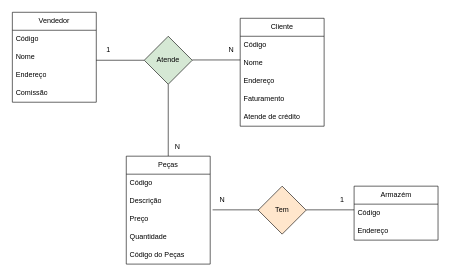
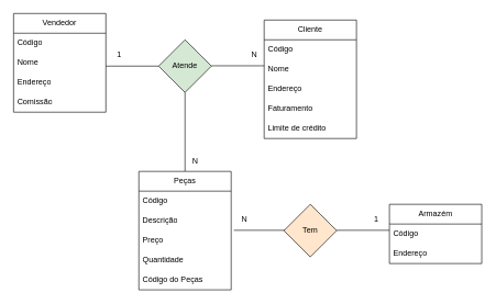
  <mxCell id="0" />
  <mxCell id="1" parent="0" />
  <mxCell id="2" value="Vendedor" style="swimlane;fontStyle=0;childLayout=stackLayout;horizontal=1;startSize=30;horizontalStack=0;resizeParent=1;resizeParentMax=0;resizeLast=0;collapsible=1;marginBottom=0;whiteSpace=wrap;html=1;" parent="1" vertex="1"><mxGeometry x="20" y="20" width="140" height="150" as="geometry" /></mxCell>
  <mxCell id="3" value="Código" style="text;strokeColor=none;fillColor=none;align=left;verticalAlign=middle;spacingLeft=4;spacingRight=4;overflow=hidden;points=[[0,0.5],[1,0.5]];portConstraint=eastwest;rotatable=0;whiteSpace=wrap;html=1;" parent="2" vertex="1"><mxGeometry y="30" width="140" height="30" as="geometry" /></mxCell>
  <mxCell id="4" value="Nome" style="text;strokeColor=none;fillColor=none;align=left;verticalAlign=middle;spacingLeft=4;spacingRight=4;overflow=hidden;points=[[0,0.5],[1,0.5]];portConstraint=eastwest;rotatable=0;whiteSpace=wrap;html=1;" parent="2" vertex="1"><mxGeometry y="60" width="140" height="30" as="geometry" /></mxCell>
  <mxCell id="5" value="Endereço" style="text;strokeColor=none;fillColor=none;align=left;verticalAlign=middle;spacingLeft=4;spacingRight=4;overflow=hidden;points=[[0,0.5],[1,0.5]];portConstraint=eastwest;rotatable=0;whiteSpace=wrap;html=1;" parent="2" vertex="1"><mxGeometry y="90" width="140" height="30" as="geometry" /></mxCell>
  <mxCell id="6" value="Comissão" style="text;strokeColor=none;fillColor=none;align=left;verticalAlign=middle;spacingLeft=4;spacingRight=4;overflow=hidden;points=[[0,0.5],[1,0.5]];portConstraint=eastwest;rotatable=0;whiteSpace=wrap;html=1;" parent="2" vertex="1"><mxGeometry y="120" width="140" height="30" as="geometry" /></mxCell>
  <mxCell id="7" value="" style="endArrow=none;html=1;rounded=0;" parent="1" edge="1"><mxGeometry width="50" height="50" relative="1" as="geometry"><mxPoint x="160" y="100" as="sourcePoint" /><mxPoint x="240" y="100" as="targetPoint" /></mxGeometry></mxCell>
  <mxCell id="8" value="Atende" style="rhombus;whiteSpace=wrap;html=1;fillColor=#d5e8d4;" parent="1" vertex="1"><mxGeometry x="240" y="60" width="80" height="80" as="geometry" /></mxCell>
  <mxCell id="9" value="" style="endArrow=none;html=1;rounded=0;" parent="1" edge="1"><mxGeometry width="50" height="50" relative="1" as="geometry"><mxPoint x="320" y="99.5" as="sourcePoint" /><mxPoint x="400" y="99.5" as="targetPoint" /></mxGeometry></mxCell>
  <mxCell id="10" value="Cliente" style="swimlane;fontStyle=0;childLayout=stackLayout;horizontal=1;startSize=30;horizontalStack=0;resizeParent=1;resizeParentMax=0;resizeLast=0;collapsible=1;marginBottom=0;whiteSpace=wrap;html=1;" parent="1" vertex="1"><mxGeometry x="400" y="30" width="140" height="180" as="geometry" /></mxCell>
  <mxCell id="11" value="Código" style="text;strokeColor=none;fillColor=none;align=left;verticalAlign=middle;spacingLeft=4;spacingRight=4;overflow=hidden;points=[[0,0.5],[1,0.5]];portConstraint=eastwest;rotatable=0;whiteSpace=wrap;html=1;" parent="10" vertex="1"><mxGeometry y="30" width="140" height="30" as="geometry" /></mxCell>
  <mxCell id="12" value="Nome" style="text;strokeColor=none;fillColor=none;align=left;verticalAlign=middle;spacingLeft=4;spacingRight=4;overflow=hidden;points=[[0,0.5],[1,0.5]];portConstraint=eastwest;rotatable=0;whiteSpace=wrap;html=1;" parent="10" vertex="1"><mxGeometry y="60" width="140" height="30" as="geometry" /></mxCell>
  <mxCell id="13" value="Endereço" style="text;strokeColor=none;fillColor=none;align=left;verticalAlign=middle;spacingLeft=4;spacingRight=4;overflow=hidden;points=[[0,0.5],[1,0.5]];portConstraint=eastwest;rotatable=0;whiteSpace=wrap;html=1;" parent="10" vertex="1"><mxGeometry y="90" width="140" height="30" as="geometry" /></mxCell>
  <mxCell id="14" value="Faturamento" style="text;strokeColor=none;fillColor=none;align=left;verticalAlign=middle;spacingLeft=4;spacingRight=4;overflow=hidden;points=[[0,0.5],[1,0.5]];portConstraint=eastwest;rotatable=0;whiteSpace=wrap;html=1;" parent="10" vertex="1"><mxGeometry y="120" width="140" height="30" as="geometry" /></mxCell>
- <mxCell id="15" value="Atende de crédito" style="text;strokeColor=none;fillColor=none;align=left;verticalAlign=middle;spacingLeft=4;spacingRight=4;overflow=hidden;points=[[0,0.5],[1,0.5]];portConstraint=eastwest;rotatable=0;whiteSpace=wrap;html=1;" parent="10" vertex="1"><mxGeometry y="150" width="140" height="30" as="geometry" /></mxCell>
+ <mxCell id="15" value="Limite de crédito" style="text;strokeColor=none;fillColor=none;align=left;verticalAlign=middle;spacingLeft=4;spacingRight=4;overflow=hidden;points=[[0,0.5],[1,0.5]];portConstraint=eastwest;rotatable=0;whiteSpace=wrap;html=1;" parent="10" vertex="1"><mxGeometry y="150" width="140" height="30" as="geometry" /></mxCell>
  <mxCell id="16" value="" style="endArrow=none;html=1;rounded=0;entryX=0.5;entryY=1;entryDx=0;entryDy=0;" parent="1" target="8" edge="1"><mxGeometry width="50" height="50" relative="1" as="geometry"><mxPoint x="280" y="260" as="sourcePoint" /><mxPoint x="420" y="280" as="targetPoint" /></mxGeometry></mxCell>
  <mxCell id="17" value="Peças" style="swimlane;fontStyle=0;childLayout=stackLayout;horizontal=1;startSize=30;horizontalStack=0;resizeParent=1;resizeParentMax=0;resizeLast=0;collapsible=1;marginBottom=0;whiteSpace=wrap;html=1;" parent="1" vertex="1"><mxGeometry x="210" y="260" width="140" height="180" as="geometry" /></mxCell>
  <mxCell id="18" value="Código" style="text;strokeColor=none;fillColor=none;align=left;verticalAlign=middle;spacingLeft=4;spacingRight=4;overflow=hidden;points=[[0,0.5],[1,0.5]];portConstraint=eastwest;rotatable=0;whiteSpace=wrap;html=1;" parent="17" vertex="1"><mxGeometry y="30" width="140" height="30" as="geometry" /></mxCell>
  <mxCell id="19" value="Descrição" style="text;strokeColor=none;fillColor=none;align=left;verticalAlign=middle;spacingLeft=4;spacingRight=4;overflow=hidden;points=[[0,0.5],[1,0.5]];portConstraint=eastwest;rotatable=0;whiteSpace=wrap;html=1;" parent="17" vertex="1"><mxGeometry y="60" width="140" height="30" as="geometry" /></mxCell>
  <mxCell id="20" value="Preço" style="text;strokeColor=none;fillColor=none;align=left;verticalAlign=middle;spacingLeft=4;spacingRight=4;overflow=hidden;points=[[0,0.5],[1,0.5]];portConstraint=eastwest;rotatable=0;whiteSpace=wrap;html=1;" parent="17" vertex="1"><mxGeometry y="90" width="140" height="30" as="geometry" /></mxCell>
  <mxCell id="21" value="Quantidade" style="text;strokeColor=none;fillColor=none;align=left;verticalAlign=middle;spacingLeft=4;spacingRight=4;overflow=hidden;points=[[0,0.5],[1,0.5]];portConstraint=eastwest;rotatable=0;whiteSpace=wrap;html=1;" parent="17" vertex="1"><mxGeometry y="120" width="140" height="30" as="geometry" /></mxCell>
  <mxCell id="22" value="Código do Peças " style="text;strokeColor=none;fillColor=none;align=left;verticalAlign=middle;spacingLeft=4;spacingRight=4;overflow=hidden;points=[[0,0.5],[1,0.5]];portConstraint=eastwest;rotatable=0;whiteSpace=wrap;html=1;" parent="17" vertex="1"><mxGeometry y="150" width="140" height="30" as="geometry" /></mxCell>
  <mxCell id="23" value="" style="endArrow=none;html=1;rounded=0;" parent="1" edge="1"><mxGeometry width="50" height="50" relative="1" as="geometry"><mxPoint x="354" y="349.5" as="sourcePoint" /><mxPoint x="434" y="349.5" as="targetPoint" /></mxGeometry></mxCell>
  <mxCell id="24" value="Tem" style="rhombus;whiteSpace=wrap;html=1;fillColor=#ffe6cc;" parent="1" vertex="1"><mxGeometry x="430" y="310" width="80" height="80" as="geometry" /></mxCell>
  <mxCell id="25" value="Armazém" style="swimlane;fontStyle=0;childLayout=stackLayout;horizontal=1;startSize=30;horizontalStack=0;resizeParent=1;resizeParentMax=0;resizeLast=0;collapsible=1;marginBottom=0;whiteSpace=wrap;html=1;" parent="1" vertex="1"><mxGeometry x="590" y="310" width="140" height="90" as="geometry" /></mxCell>
  <mxCell id="26" value="Código" style="text;strokeColor=none;fillColor=none;align=left;verticalAlign=middle;spacingLeft=4;spacingRight=4;overflow=hidden;points=[[0,0.5],[1,0.5]];portConstraint=eastwest;rotatable=0;whiteSpace=wrap;html=1;" parent="25" vertex="1"><mxGeometry y="30" width="140" height="30" as="geometry" /></mxCell>
  <mxCell id="27" value="Endereço" style="text;strokeColor=none;fillColor=none;align=left;verticalAlign=middle;spacingLeft=4;spacingRight=4;overflow=hidden;points=[[0,0.5],[1,0.5]];portConstraint=eastwest;rotatable=0;whiteSpace=wrap;html=1;" parent="25" vertex="1"><mxGeometry y="60" width="140" height="30" as="geometry" /></mxCell>
  <mxCell id="28" value="" style="endArrow=none;html=1;rounded=0;" parent="1" edge="1"><mxGeometry width="50" height="50" relative="1" as="geometry"><mxPoint x="510" y="349.5" as="sourcePoint" /><mxPoint x="590" y="349.5" as="targetPoint" /></mxGeometry></mxCell>
  <mxCell id="29" value="1" style="text;html=1;align=center;verticalAlign=middle;resizable=0;points=[];autosize=1;strokeColor=none;fillColor=none;" parent="1" vertex="1"><mxGeometry x="165" y="68" width="30" height="30" as="geometry" /></mxCell>
  <mxCell id="30" value="N" style="text;html=1;align=center;verticalAlign=middle;resizable=0;points=[];autosize=1;strokeColor=none;fillColor=none;" parent="1" vertex="1"><mxGeometry x="370" y="68" width="30" height="30" as="geometry" /></mxCell>
  <mxCell id="31" value="N" style="text;html=1;align=center;verticalAlign=middle;resizable=0;points=[];autosize=1;strokeColor=none;fillColor=none;" parent="1" vertex="1"><mxGeometry x="280" y="230" width="30" height="30" as="geometry" /></mxCell>
  <mxCell id="32" value="N" style="text;html=1;align=center;verticalAlign=middle;resizable=0;points=[];autosize=1;strokeColor=none;fillColor=none;" parent="1" vertex="1"><mxGeometry x="355" y="318" width="30" height="30" as="geometry" /></mxCell>
  <mxCell id="33" value="1" style="text;html=1;align=center;verticalAlign=middle;resizable=0;points=[];autosize=1;strokeColor=none;fillColor=none;" parent="1" vertex="1"><mxGeometry x="555" y="318" width="30" height="30" as="geometry" /></mxCell>
